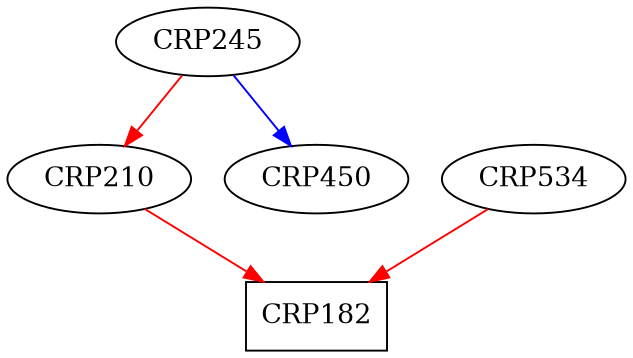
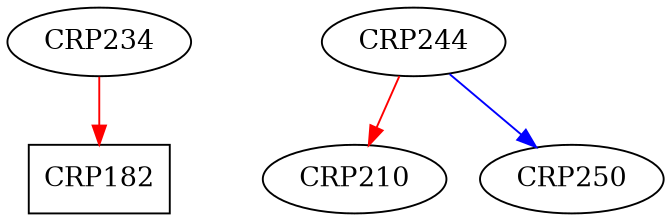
  digraph {
    edge [color=red]
    n1 [label=CRP182 shape=box]
    n2 [label=CRP210]
-   n3 [label=CRP534]
-   n4 [label=CRP245]
-   n5 [label=CRP450]
-   n2 -> n1
+   n3 [label=CRP234]
+   n4 [label=CRP244]
+   n5 [label=CRP250]
    n3 -> n1
    n4 -> n2
    n4 -> n5 [color=blue]
  }
